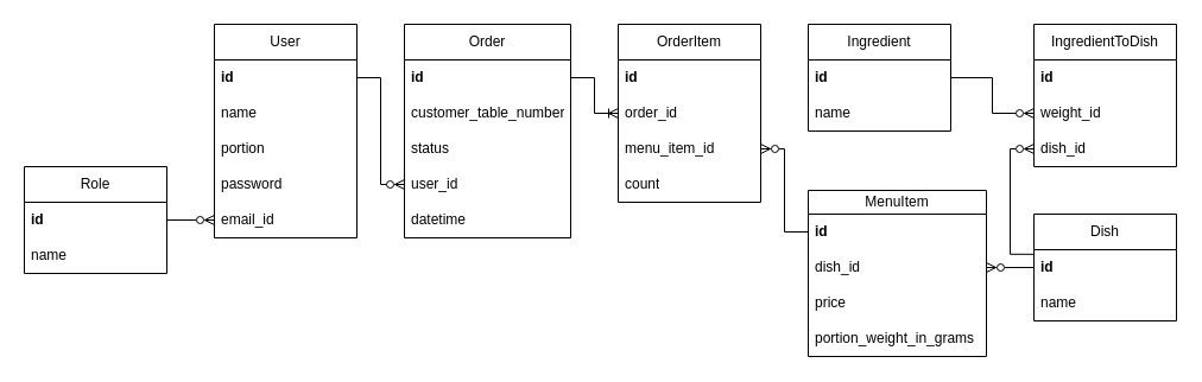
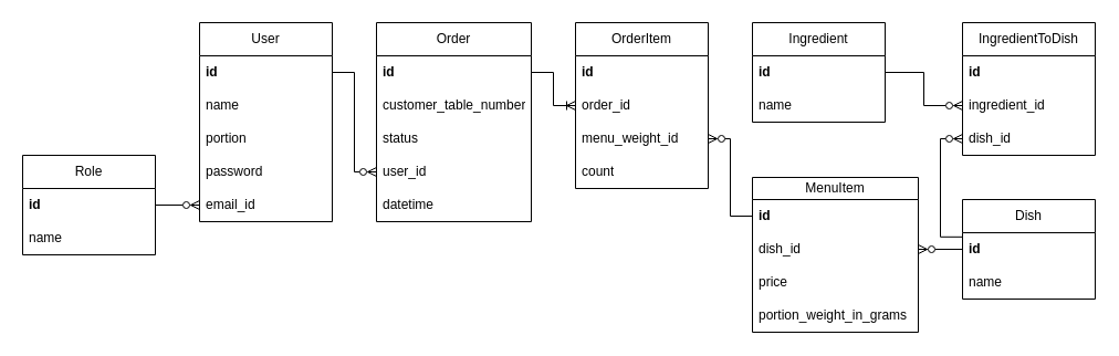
  <mxCell id="0" />
  <mxCell id="1" parent="0" />
  <mxCell id="2" value="User" style="swimlane;fontStyle=0;childLayout=stackLayout;horizontal=1;startSize=30;horizontalStack=0;resizeParent=1;resizeParentMax=0;resizeLast=0;collapsible=1;marginBottom=0;whiteSpace=wrap;html=1;" parent="1" vertex="1"><mxGeometry x="180" y="20" width="120" height="180" as="geometry" /></mxCell>
  <mxCell id="3" value="&lt;b&gt;id&lt;/b&gt;" style="text;strokeColor=none;fillColor=none;align=left;verticalAlign=middle;spacingLeft=4;spacingRight=4;overflow=hidden;points=[[0,0.5],[1,0.5]];portConstraint=eastwest;rotatable=0;whiteSpace=wrap;html=1;" parent="2" vertex="1"><mxGeometry y="30" width="120" height="30" as="geometry" /></mxCell>
  <mxCell id="4" value="name" style="text;strokeColor=none;fillColor=none;align=left;verticalAlign=middle;spacingLeft=4;spacingRight=4;overflow=hidden;points=[[0,0.5],[1,0.5]];portConstraint=eastwest;rotatable=0;whiteSpace=wrap;html=1;" parent="2" vertex="1"><mxGeometry y="60" width="120" height="30" as="geometry" /></mxCell>
  <mxCell id="5" value="portion" style="text;strokeColor=none;fillColor=none;align=left;verticalAlign=middle;spacingLeft=4;spacingRight=4;overflow=hidden;points=[[0,0.5],[1,0.5]];portConstraint=eastwest;rotatable=0;whiteSpace=wrap;html=1;" parent="2" vertex="1"><mxGeometry y="90" width="120" height="30" as="geometry" /></mxCell>
  <mxCell id="6" value="password" style="text;strokeColor=none;fillColor=none;align=left;verticalAlign=middle;spacingLeft=4;spacingRight=4;overflow=hidden;points=[[0,0.5],[1,0.5]];portConstraint=eastwest;rotatable=0;whiteSpace=wrap;html=1;" parent="2" vertex="1"><mxGeometry y="120" width="120" height="30" as="geometry" /></mxCell>
  <mxCell id="7" value="email_id" style="text;strokeColor=none;fillColor=none;align=left;verticalAlign=middle;spacingLeft=4;spacingRight=4;overflow=hidden;points=[[0,0.5],[1,0.5]];portConstraint=eastwest;rotatable=0;whiteSpace=wrap;html=1;" parent="2" vertex="1"><mxGeometry y="150" width="120" height="30" as="geometry" /></mxCell>
  <mxCell id="8" value="Role" style="swimlane;fontStyle=0;childLayout=stackLayout;horizontal=1;startSize=30;horizontalStack=0;resizeParent=1;resizeParentMax=0;resizeLast=0;collapsible=1;marginBottom=0;whiteSpace=wrap;html=1;" parent="1" vertex="1"><mxGeometry x="20" y="140" width="120" height="90" as="geometry" /></mxCell>
  <mxCell id="9" value="&lt;b&gt;id&lt;/b&gt;" style="text;strokeColor=none;fillColor=none;align=left;verticalAlign=middle;spacingLeft=4;spacingRight=4;overflow=hidden;points=[[0,0.5],[1,0.5]];portConstraint=eastwest;rotatable=0;whiteSpace=wrap;html=1;" parent="8" vertex="1"><mxGeometry y="30" width="120" height="30" as="geometry" /></mxCell>
  <mxCell id="10" value="name" style="text;strokeColor=none;fillColor=none;align=left;verticalAlign=middle;spacingLeft=4;spacingRight=4;overflow=hidden;points=[[0,0.5],[1,0.5]];portConstraint=eastwest;rotatable=0;whiteSpace=wrap;html=1;" vertex="1" parent="8"><mxGeometry y="60" width="120" height="30" as="geometry" /></mxCell>
  <mxCell id="11" value="Ingredient" style="swimlane;fontStyle=0;childLayout=stackLayout;horizontal=1;startSize=30;horizontalStack=0;resizeParent=1;resizeParentMax=0;resizeLast=0;collapsible=1;marginBottom=0;whiteSpace=wrap;html=1;" parent="1" vertex="1"><mxGeometry x="680" y="20" width="120" height="90" as="geometry" /></mxCell>
  <mxCell id="12" value="&lt;b&gt;id&lt;/b&gt;" style="text;strokeColor=none;fillColor=none;align=left;verticalAlign=middle;spacingLeft=4;spacingRight=4;overflow=hidden;points=[[0,0.5],[1,0.5]];portConstraint=eastwest;rotatable=0;whiteSpace=wrap;html=1;" parent="11" vertex="1"><mxGeometry y="30" width="120" height="30" as="geometry" /></mxCell>
  <mxCell id="13" value="&lt;span style=&quot;font-weight: normal;&quot;&gt;name&lt;/span&gt;" style="text;strokeColor=none;fillColor=none;align=left;verticalAlign=middle;spacingLeft=4;spacingRight=4;overflow=hidden;points=[[0,0.5],[1,0.5]];portConstraint=eastwest;rotatable=0;whiteSpace=wrap;html=1;fontStyle=1" parent="11" vertex="1"><mxGeometry y="60" width="120" height="30" as="geometry" /></mxCell>
  <mxCell id="14" value="Dish" style="swimlane;fontStyle=0;childLayout=stackLayout;horizontal=1;startSize=30;horizontalStack=0;resizeParent=1;resizeParentMax=0;resizeLast=0;collapsible=1;marginBottom=0;whiteSpace=wrap;html=1;" vertex="1" parent="1"><mxGeometry x="870" y="180" width="120" height="90" as="geometry" /></mxCell>
  <mxCell id="15" value="&lt;b&gt;id&lt;/b&gt;" style="text;strokeColor=none;fillColor=none;align=left;verticalAlign=middle;spacingLeft=4;spacingRight=4;overflow=hidden;points=[[0,0.5],[1,0.5]];portConstraint=eastwest;rotatable=0;whiteSpace=wrap;html=1;" vertex="1" parent="14"><mxGeometry y="30" width="120" height="30" as="geometry" /></mxCell>
  <mxCell id="16" value="&lt;span style=&quot;font-weight: normal;&quot;&gt;name&lt;/span&gt;" style="text;strokeColor=none;fillColor=none;align=left;verticalAlign=middle;spacingLeft=4;spacingRight=4;overflow=hidden;points=[[0,0.5],[1,0.5]];portConstraint=eastwest;rotatable=0;whiteSpace=wrap;html=1;fontStyle=1" vertex="1" parent="14"><mxGeometry y="60" width="120" height="30" as="geometry" /></mxCell>
  <mxCell id="17" value="IngredientToDish" style="swimlane;fontStyle=0;childLayout=stackLayout;horizontal=1;startSize=30;horizontalStack=0;resizeParent=1;resizeParentMax=0;resizeLast=0;collapsible=1;marginBottom=0;whiteSpace=wrap;html=1;" vertex="1" parent="1"><mxGeometry x="870" y="20" width="120" height="120" as="geometry" /></mxCell>
  <mxCell id="18" value="&lt;b&gt;id&lt;/b&gt;" style="text;strokeColor=none;fillColor=none;align=left;verticalAlign=middle;spacingLeft=4;spacingRight=4;overflow=hidden;points=[[0,0.5],[1,0.5]];portConstraint=eastwest;rotatable=0;whiteSpace=wrap;html=1;" vertex="1" parent="17"><mxGeometry y="30" width="120" height="30" as="geometry" /></mxCell>
- <mxCell id="19" value="&lt;span style=&quot;font-weight: normal;&quot;&gt;weight_id&lt;/span&gt;" style="text;strokeColor=none;fillColor=none;align=left;verticalAlign=middle;spacingLeft=4;spacingRight=4;overflow=hidden;points=[[0,0.5],[1,0.5]];portConstraint=eastwest;rotatable=0;whiteSpace=wrap;html=1;fontStyle=1" vertex="1" parent="17"><mxGeometry y="60" width="120" height="30" as="geometry" /></mxCell>
+ <mxCell id="19" value="&lt;span style=&quot;font-weight: normal;&quot;&gt;ingredient_id&lt;/span&gt;" style="text;strokeColor=none;fillColor=none;align=left;verticalAlign=middle;spacingLeft=4;spacingRight=4;overflow=hidden;points=[[0,0.5],[1,0.5]];portConstraint=eastwest;rotatable=0;whiteSpace=wrap;html=1;fontStyle=1" vertex="1" parent="17"><mxGeometry y="60" width="120" height="30" as="geometry" /></mxCell>
  <mxCell id="20" value="&lt;span style=&quot;font-weight: normal;&quot;&gt;dish_id&lt;/span&gt;" style="text;strokeColor=none;fillColor=none;align=left;verticalAlign=middle;spacingLeft=4;spacingRight=4;overflow=hidden;points=[[0,0.5],[1,0.5]];portConstraint=eastwest;rotatable=0;whiteSpace=wrap;html=1;fontStyle=1" vertex="1" parent="17"><mxGeometry y="90" width="120" height="30" as="geometry" /></mxCell>
  <mxCell id="21" value="MenuItem" style="swimlane;fontStyle=0;childLayout=stackLayout;horizontal=1;startSize=20;horizontalStack=0;resizeParent=1;resizeParentMax=0;resizeLast=0;collapsible=1;marginBottom=0;whiteSpace=wrap;html=1;" vertex="1" parent="1"><mxGeometry x="680" y="160" width="150" height="140" as="geometry"><mxRectangle x="160" y="420" width="70" height="30" as="alternateBounds" /></mxGeometry></mxCell>
  <mxCell id="22" value="&lt;b&gt;id&lt;/b&gt;" style="text;strokeColor=none;fillColor=none;align=left;verticalAlign=middle;spacingLeft=4;spacingRight=4;overflow=hidden;points=[[0,0.5],[1,0.5]];portConstraint=eastwest;rotatable=0;whiteSpace=wrap;html=1;" vertex="1" parent="21"><mxGeometry y="20" width="150" height="30" as="geometry" /></mxCell>
  <mxCell id="23" value="&lt;span style=&quot;font-weight: normal;&quot;&gt;dish_id&lt;/span&gt;" style="text;strokeColor=none;fillColor=none;align=left;verticalAlign=middle;spacingLeft=4;spacingRight=4;overflow=hidden;points=[[0,0.5],[1,0.5]];portConstraint=eastwest;rotatable=0;whiteSpace=wrap;html=1;fontStyle=1" vertex="1" parent="21"><mxGeometry y="50" width="150" height="30" as="geometry" /></mxCell>
  <mxCell id="24" value="&lt;span style=&quot;font-weight: 400;&quot;&gt;price&lt;/span&gt;" style="text;strokeColor=none;fillColor=none;align=left;verticalAlign=middle;spacingLeft=4;spacingRight=4;overflow=hidden;points=[[0,0.5],[1,0.5]];portConstraint=eastwest;rotatable=0;whiteSpace=wrap;html=1;fontStyle=1" vertex="1" parent="21"><mxGeometry y="80" width="150" height="30" as="geometry" /></mxCell>
  <mxCell id="25" value="&lt;span style=&quot;font-weight: normal;&quot;&gt;portion_weight_in_grams&lt;/span&gt;" style="text;strokeColor=none;fillColor=none;align=left;verticalAlign=middle;spacingLeft=4;spacingRight=4;overflow=hidden;points=[[0,0.5],[1,0.5]];portConstraint=eastwest;rotatable=0;whiteSpace=wrap;html=1;fontStyle=1" vertex="1" parent="21"><mxGeometry y="110" width="150" height="30" as="geometry" /></mxCell>
  <mxCell id="26" value="Order" style="swimlane;fontStyle=0;childLayout=stackLayout;horizontal=1;startSize=30;horizontalStack=0;resizeParent=1;resizeParentMax=0;resizeLast=0;collapsible=1;marginBottom=0;whiteSpace=wrap;html=1;" vertex="1" parent="1"><mxGeometry x="340" y="20" width="140" height="180" as="geometry" /></mxCell>
  <mxCell id="27" value="&lt;b&gt;id&lt;/b&gt;" style="text;strokeColor=none;fillColor=none;align=left;verticalAlign=middle;spacingLeft=4;spacingRight=4;overflow=hidden;points=[[0,0.5],[1,0.5]];portConstraint=eastwest;rotatable=0;whiteSpace=wrap;html=1;" vertex="1" parent="26"><mxGeometry y="30" width="140" height="30" as="geometry" /></mxCell>
  <mxCell id="28" value="&lt;span style=&quot;font-weight: 400;&quot;&gt;customer_table_number&lt;/span&gt;" style="text;strokeColor=none;fillColor=none;align=left;verticalAlign=middle;spacingLeft=4;spacingRight=4;overflow=hidden;points=[[0,0.5],[1,0.5]];portConstraint=eastwest;rotatable=0;whiteSpace=wrap;html=1;fontStyle=1" vertex="1" parent="26"><mxGeometry y="60" width="140" height="30" as="geometry" /></mxCell>
  <mxCell id="29" value="&lt;span style=&quot;font-weight: normal;&quot;&gt;status&lt;/span&gt;" style="text;strokeColor=none;fillColor=none;align=left;verticalAlign=middle;spacingLeft=4;spacingRight=4;overflow=hidden;points=[[0,0.5],[1,0.5]];portConstraint=eastwest;rotatable=0;whiteSpace=wrap;html=1;fontStyle=1" vertex="1" parent="26"><mxGeometry y="90" width="140" height="30" as="geometry" /></mxCell>
  <mxCell id="30" value="&lt;span style=&quot;font-weight: 400;&quot;&gt;user_id&lt;/span&gt;" style="text;strokeColor=none;fillColor=none;align=left;verticalAlign=middle;spacingLeft=4;spacingRight=4;overflow=hidden;points=[[0,0.5],[1,0.5]];portConstraint=eastwest;rotatable=0;whiteSpace=wrap;html=1;fontStyle=1" vertex="1" parent="26"><mxGeometry y="120" width="140" height="30" as="geometry" /></mxCell>
  <mxCell id="31" value="&lt;span style=&quot;font-weight: normal;&quot;&gt;datetime&lt;/span&gt;" style="text;strokeColor=none;fillColor=none;align=left;verticalAlign=middle;spacingLeft=4;spacingRight=4;overflow=hidden;points=[[0,0.5],[1,0.5]];portConstraint=eastwest;rotatable=0;whiteSpace=wrap;html=1;fontStyle=1" vertex="1" parent="26"><mxGeometry y="150" width="140" height="30" as="geometry" /></mxCell>
  <mxCell id="32" style="edgeStyle=orthogonalEdgeStyle;rounded=0;orthogonalLoop=1;jettySize=auto;html=1;exitX=1;exitY=0.5;exitDx=0;exitDy=0;entryX=0;entryY=0.5;entryDx=0;entryDy=0;endArrow=ERzeroToMany;endFill=0;" edge="1" parent="1" source="9" target="7"><mxGeometry relative="1" as="geometry" /></mxCell>
  <mxCell id="33" style="edgeStyle=orthogonalEdgeStyle;rounded=0;orthogonalLoop=1;jettySize=auto;html=1;exitX=1;exitY=0.5;exitDx=0;exitDy=0;entryX=0;entryY=0.5;entryDx=0;entryDy=0;endArrow=ERzeroToMany;endFill=0;" edge="1" parent="1" source="3" target="30"><mxGeometry relative="1" as="geometry"><mxPoint x="350" y="220" as="sourcePoint" /><mxPoint x="390" y="220" as="targetPoint" /><Array as="points"><mxPoint x="320" y="65" /><mxPoint x="320" y="155" /></Array></mxGeometry></mxCell>
  <mxCell id="34" style="edgeStyle=orthogonalEdgeStyle;rounded=0;orthogonalLoop=1;jettySize=auto;html=1;entryX=0;entryY=0.5;entryDx=0;entryDy=0;endArrow=ERzeroToMany;endFill=0;exitX=1;exitY=0.5;exitDx=0;exitDy=0;" edge="1" parent="1" source="12" target="19"><mxGeometry relative="1" as="geometry"><mxPoint x="870" y="120" as="sourcePoint" /><mxPoint x="820" y="210" as="targetPoint" /></mxGeometry></mxCell>
  <mxCell id="35" style="edgeStyle=orthogonalEdgeStyle;rounded=0;orthogonalLoop=1;jettySize=auto;html=1;entryX=0;entryY=0.5;entryDx=0;entryDy=0;endArrow=ERzeroToMany;endFill=0;exitX=-0.003;exitY=0.128;exitDx=0;exitDy=0;exitPerimeter=0;" edge="1" parent="1" source="15" target="20"><mxGeometry relative="1" as="geometry"><mxPoint x="720" y="230" as="sourcePoint" /><mxPoint x="800" y="260" as="targetPoint" /></mxGeometry></mxCell>
  <mxCell id="36" style="edgeStyle=orthogonalEdgeStyle;rounded=0;orthogonalLoop=1;jettySize=auto;html=1;endArrow=ERzeroToMany;endFill=0;exitX=0;exitY=0.5;exitDx=0;exitDy=0;entryX=1;entryY=0.5;entryDx=0;entryDy=0;" edge="1" parent="1" source="15" target="23"><mxGeometry relative="1" as="geometry"><mxPoint x="881" y="300" as="sourcePoint" /><mxPoint x="800" y="225" as="targetPoint" /><Array as="points" /></mxGeometry></mxCell>
  <mxCell id="37" value="OrderItem" style="swimlane;fontStyle=0;childLayout=stackLayout;horizontal=1;startSize=30;horizontalStack=0;resizeParent=1;resizeParentMax=0;resizeLast=0;collapsible=1;marginBottom=0;whiteSpace=wrap;html=1;" vertex="1" parent="1"><mxGeometry x="520" y="20" width="120" height="150" as="geometry"><mxRectangle x="160" y="420" width="70" height="30" as="alternateBounds" /></mxGeometry></mxCell>
  <mxCell id="38" value="&lt;b&gt;id&lt;/b&gt;" style="text;strokeColor=none;fillColor=none;align=left;verticalAlign=middle;spacingLeft=4;spacingRight=4;overflow=hidden;points=[[0,0.5],[1,0.5]];portConstraint=eastwest;rotatable=0;whiteSpace=wrap;html=1;" vertex="1" parent="37"><mxGeometry y="30" width="120" height="30" as="geometry" /></mxCell>
  <mxCell id="39" value="&lt;span style=&quot;font-weight: normal;&quot;&gt;order_id&lt;/span&gt;" style="text;strokeColor=none;fillColor=none;align=left;verticalAlign=middle;spacingLeft=4;spacingRight=4;overflow=hidden;points=[[0,0.5],[1,0.5]];portConstraint=eastwest;rotatable=0;whiteSpace=wrap;html=1;fontStyle=1" vertex="1" parent="37"><mxGeometry y="60" width="120" height="30" as="geometry" /></mxCell>
- <mxCell id="40" value="&lt;span style=&quot;font-weight: 400;&quot;&gt;menu_item_id&lt;/span&gt;" style="text;strokeColor=none;fillColor=none;align=left;verticalAlign=middle;spacingLeft=4;spacingRight=4;overflow=hidden;points=[[0,0.5],[1,0.5]];portConstraint=eastwest;rotatable=0;whiteSpace=wrap;html=1;fontStyle=1" vertex="1" parent="37"><mxGeometry y="90" width="120" height="30" as="geometry" /></mxCell>
+ <mxCell id="40" value="&lt;span style=&quot;font-weight: 400;&quot;&gt;menu_weight_id&lt;/span&gt;" style="text;strokeColor=none;fillColor=none;align=left;verticalAlign=middle;spacingLeft=4;spacingRight=4;overflow=hidden;points=[[0,0.5],[1,0.5]];portConstraint=eastwest;rotatable=0;whiteSpace=wrap;html=1;fontStyle=1" vertex="1" parent="37"><mxGeometry y="90" width="120" height="30" as="geometry" /></mxCell>
  <mxCell id="41" value="&lt;span style=&quot;font-weight: normal;&quot;&gt;count&lt;/span&gt;" style="text;strokeColor=none;fillColor=none;align=left;verticalAlign=middle;spacingLeft=4;spacingRight=4;overflow=hidden;points=[[0,0.5],[1,0.5]];portConstraint=eastwest;rotatable=0;whiteSpace=wrap;html=1;fontStyle=1" vertex="1" parent="37"><mxGeometry y="120" width="120" height="30" as="geometry" /></mxCell>
  <mxCell id="42" style="edgeStyle=orthogonalEdgeStyle;rounded=0;orthogonalLoop=1;jettySize=auto;html=1;exitX=1;exitY=0.5;exitDx=0;exitDy=0;entryX=0;entryY=0.5;entryDx=0;entryDy=0;endArrow=ERoneToMany;endFill=0;" edge="1" parent="1" source="27" target="39"><mxGeometry relative="1" as="geometry"><mxPoint x="465" y="140" as="sourcePoint" /><mxPoint x="505" y="170" as="targetPoint" /><Array as="points"><mxPoint x="500" y="65" /><mxPoint x="500" y="95" /></Array></mxGeometry></mxCell>
  <mxCell id="43" style="edgeStyle=orthogonalEdgeStyle;rounded=0;orthogonalLoop=1;jettySize=auto;html=1;exitX=0;exitY=0.5;exitDx=0;exitDy=0;entryX=1;entryY=0.5;entryDx=0;entryDy=0;endArrow=ERzeroToMany;endFill=0;" edge="1" parent="1" source="22" target="40"><mxGeometry relative="1" as="geometry"><mxPoint x="599.5" y="330" as="sourcePoint" /><mxPoint x="639.5" y="440" as="targetPoint" /><Array as="points"><mxPoint x="660" y="195" /><mxPoint x="660" y="125" /></Array></mxGeometry></mxCell>
